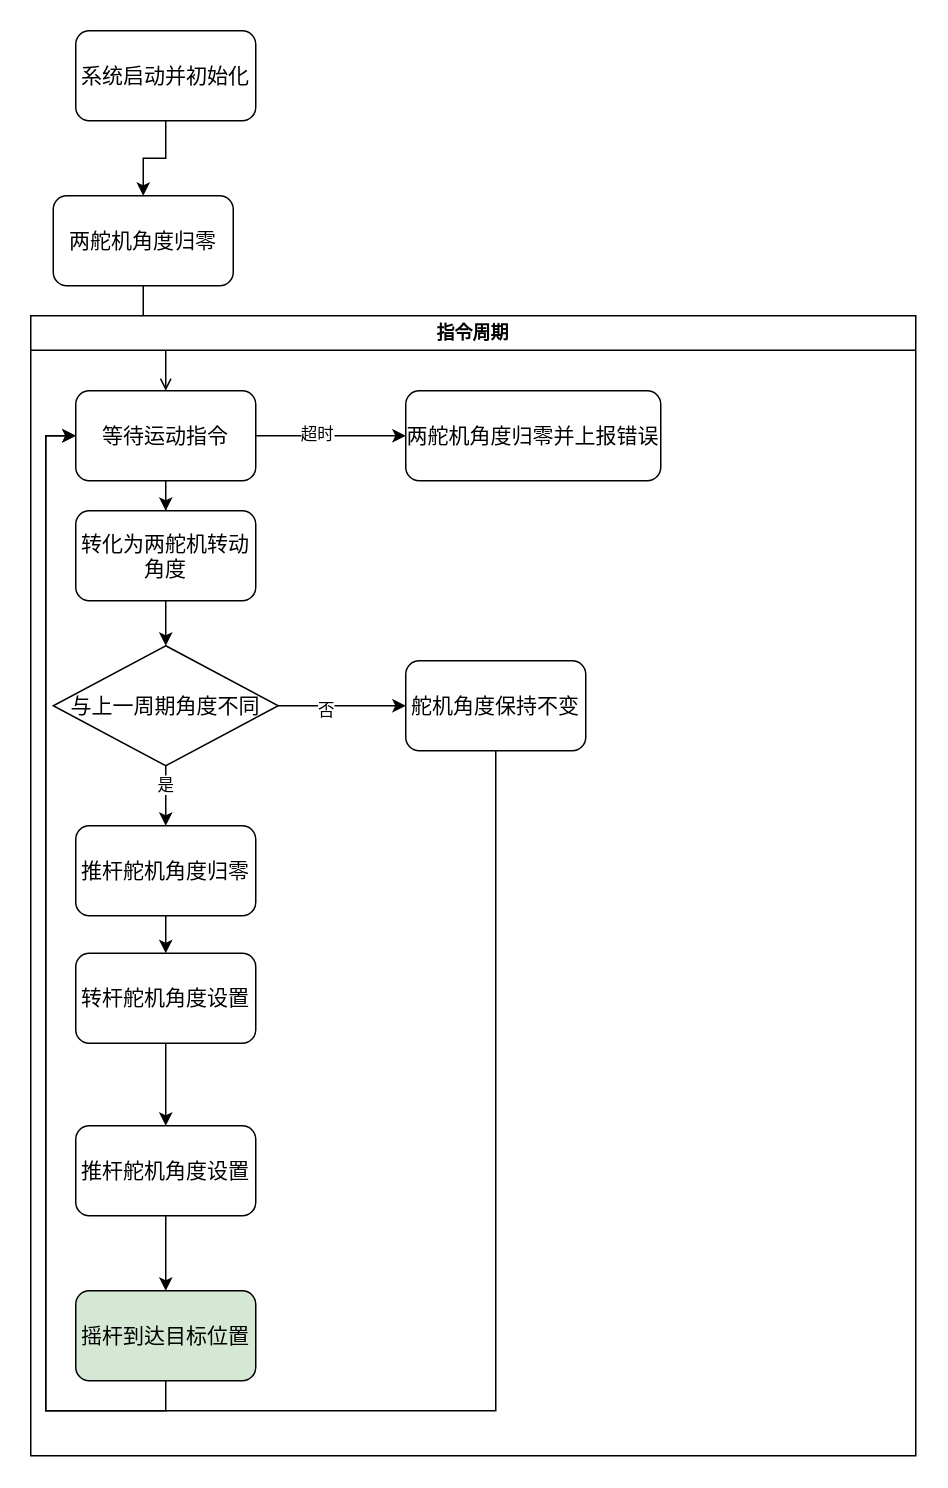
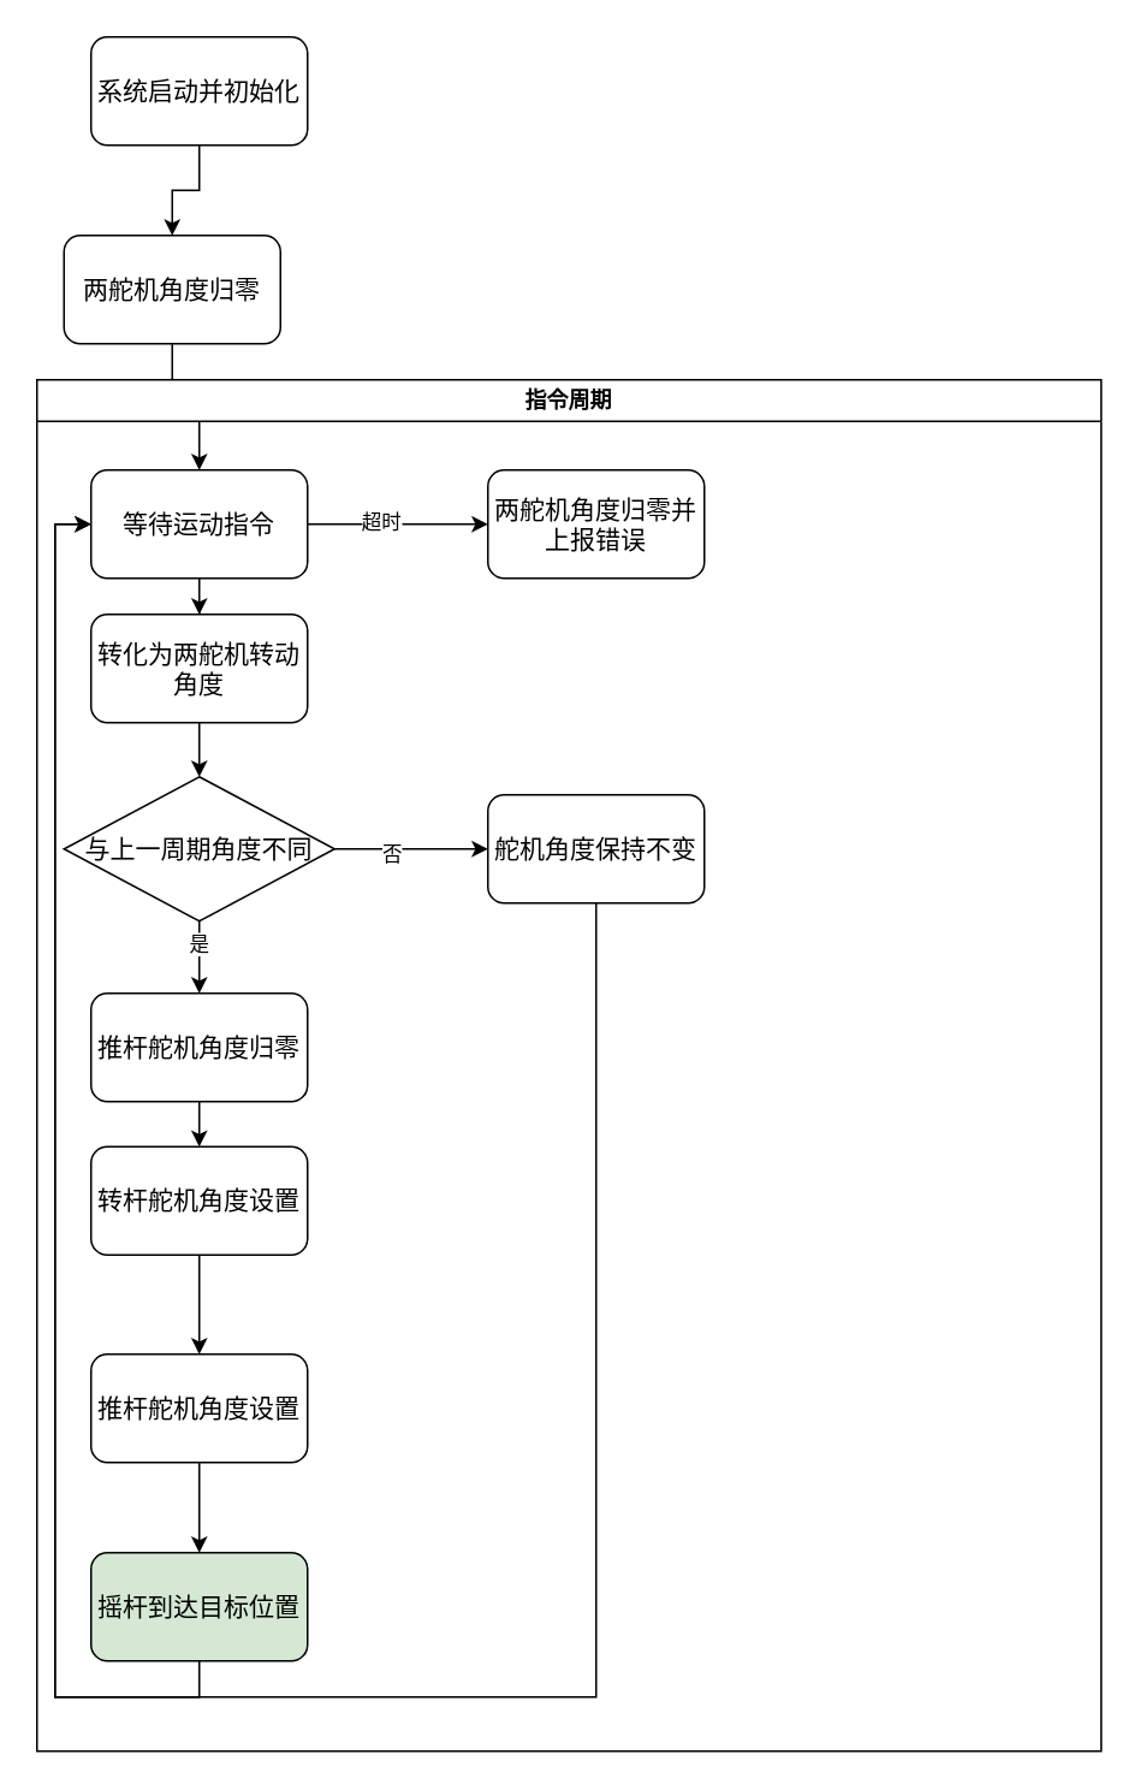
  <mxCell id="0" />
  <mxCell id="1" parent="0" />
  <mxCell id="2" value="" style="edgeStyle=orthogonalEdgeStyle;rounded=0;orthogonalLoop=1;jettySize=auto;html=1;" edge="1" parent="1" source="3" target="5"><mxGeometry relative="1" as="geometry" /></mxCell>
  <mxCell id="3" value="&lt;font style=&quot;font-size: 14px;&quot;&gt;系统启动并初始化&lt;/font&gt;" style="rounded=1;whiteSpace=wrap;html=1;" vertex="1" parent="1"><mxGeometry x="50" y="20" width="120" height="60" as="geometry" /></mxCell>
- <mxCell id="4" value="" style="edgeStyle=orthogonalEdgeStyle;rounded=0;orthogonalLoop=1;jettySize=auto;html=1;endArrow=open;" edge="1" parent="1" source="5" target="9"><mxGeometry relative="1" as="geometry" /></mxCell>
+ <mxCell id="4" value="" style="edgeStyle=orthogonalEdgeStyle;rounded=0;orthogonalLoop=1;jettySize=auto;html=1;" edge="1" parent="1" source="5" target="9"><mxGeometry relative="1" as="geometry" /></mxCell>
  <mxCell id="5" value="&lt;font style=&quot;font-size: 14px;&quot;&gt;两舵机角度归零&lt;/font&gt;" style="rounded=1;whiteSpace=wrap;html=1;" vertex="1" parent="1"><mxGeometry x="35" y="130" width="120" height="60" as="geometry" /></mxCell>
  <mxCell id="6" value="" style="edgeStyle=orthogonalEdgeStyle;rounded=0;orthogonalLoop=1;jettySize=auto;html=1;" edge="1" parent="1" source="9" target="12"><mxGeometry relative="1" as="geometry" /></mxCell>
  <mxCell id="7" style="edgeStyle=orthogonalEdgeStyle;rounded=0;orthogonalLoop=1;jettySize=auto;html=1;" edge="1" parent="1" source="9" target="19"><mxGeometry relative="1" as="geometry" /></mxCell>
  <mxCell id="8" value="超时" style="edgeLabel;html=1;align=center;verticalAlign=middle;resizable=0;points=[];" vertex="1" connectable="0" parent="7"><mxGeometry x="-0.193" y="2" relative="1" as="geometry"><mxPoint as="offset" /></mxGeometry></mxCell>
  <mxCell id="9" value="&lt;font style=&quot;font-size: 14px;&quot;&gt;等待运动指令&lt;/font&gt;" style="rounded=1;whiteSpace=wrap;html=1;" vertex="1" parent="1"><mxGeometry x="50" y="260" width="120" height="60" as="geometry" /></mxCell>
  <mxCell id="10" value="指令周期" style="swimlane;whiteSpace=wrap;html=1;" vertex="1" parent="1"><mxGeometry x="20" y="210" width="590" height="760" as="geometry" /></mxCell>
  <mxCell id="11" value="" style="edgeStyle=orthogonalEdgeStyle;rounded=0;orthogonalLoop=1;jettySize=auto;html=1;" edge="1" parent="10" source="12" target="17"><mxGeometry relative="1" as="geometry" /></mxCell>
  <mxCell id="12" value="&lt;font style=&quot;font-size: 14px;&quot;&gt;转化为两舵机转动角度&lt;/font&gt;" style="rounded=1;whiteSpace=wrap;html=1;" vertex="1" parent="10"><mxGeometry x="30" y="130" width="120" height="60" as="geometry" /></mxCell>
  <mxCell id="13" value="" style="edgeStyle=orthogonalEdgeStyle;rounded=0;orthogonalLoop=1;jettySize=auto;html=1;" edge="1" parent="10" source="17" target="18"><mxGeometry relative="1" as="geometry" /></mxCell>
  <mxCell id="14" value="否" style="edgeLabel;html=1;align=center;verticalAlign=middle;resizable=0;points=[];" vertex="1" connectable="0" parent="13"><mxGeometry x="-0.271" y="-2" relative="1" as="geometry"><mxPoint as="offset" /></mxGeometry></mxCell>
  <mxCell id="15" value="" style="edgeStyle=orthogonalEdgeStyle;rounded=0;orthogonalLoop=1;jettySize=auto;html=1;" edge="1" parent="10" source="17" target="21"><mxGeometry relative="1" as="geometry" /></mxCell>
  <mxCell id="16" value="是" style="edgeLabel;html=1;align=center;verticalAlign=middle;resizable=0;points=[];" vertex="1" connectable="0" parent="15"><mxGeometry x="-0.383" y="-1" relative="1" as="geometry"><mxPoint as="offset" /></mxGeometry></mxCell>
  <mxCell id="17" value="&lt;font style=&quot;font-size: 14px;&quot;&gt;与上一周期&lt;font style=&quot;&quot;&gt;角度&lt;/font&gt;不同&lt;/font&gt;" style="rhombus;whiteSpace=wrap;html=1;" vertex="1" parent="10"><mxGeometry x="15" y="220" width="150" height="80" as="geometry" /></mxCell>
  <mxCell id="18" value="&lt;font style=&quot;font-size: 14px;&quot;&gt;舵机角度保持不变&lt;/font&gt;" style="rounded=1;whiteSpace=wrap;html=1;" vertex="1" parent="10"><mxGeometry x="250" y="230" width="120" height="60" as="geometry" /></mxCell>
- <mxCell id="19" value="&lt;font style=&quot;font-size: 14px;&quot;&gt;两舵机角度归零并上报错误&lt;/font&gt;" style="rounded=1;whiteSpace=wrap;html=1;" vertex="1" parent="10"><mxGeometry x="250" y="50" width="170" height="60" as="geometry" /></mxCell>
+ <mxCell id="19" value="&lt;font style=&quot;font-size: 14px;&quot;&gt;两舵机角度归零并上报错误&lt;/font&gt;" style="rounded=1;whiteSpace=wrap;html=1;" vertex="1" parent="10"><mxGeometry x="250" y="50" width="120" height="60" as="geometry" /></mxCell>
  <mxCell id="20" value="" style="edgeStyle=orthogonalEdgeStyle;rounded=0;orthogonalLoop=1;jettySize=auto;html=1;" edge="1" parent="10" source="21" target="23"><mxGeometry relative="1" as="geometry" /></mxCell>
  <mxCell id="21" value="&lt;span style=&quot;font-size: 14px;&quot;&gt;推杆舵机角度归零&lt;/span&gt;" style="rounded=1;whiteSpace=wrap;html=1;" vertex="1" parent="10"><mxGeometry x="30" y="340" width="120" height="60" as="geometry" /></mxCell>
  <mxCell id="22" value="" style="edgeStyle=orthogonalEdgeStyle;rounded=0;orthogonalLoop=1;jettySize=auto;html=1;" edge="1" parent="10" source="23" target="25"><mxGeometry relative="1" as="geometry" /></mxCell>
  <mxCell id="23" value="&lt;span style=&quot;font-size: 14px;&quot;&gt;转杆舵机角度设置&lt;/span&gt;" style="rounded=1;whiteSpace=wrap;html=1;" vertex="1" parent="10"><mxGeometry x="30" y="425" width="120" height="60" as="geometry" /></mxCell>
  <mxCell id="24" value="" style="edgeStyle=orthogonalEdgeStyle;rounded=0;orthogonalLoop=1;jettySize=auto;html=1;" edge="1" parent="10" source="25" target="26"><mxGeometry relative="1" as="geometry" /></mxCell>
  <mxCell id="25" value="&lt;span style=&quot;font-size: 14px;&quot;&gt;推杆舵机角度设置&lt;/span&gt;" style="rounded=1;whiteSpace=wrap;html=1;" vertex="1" parent="10"><mxGeometry x="30" y="540" width="120" height="60" as="geometry" /></mxCell>
  <mxCell id="26" value="&lt;span style=&quot;font-size: 14px;&quot;&gt;摇杆到达目标位置&lt;/span&gt;" style="rounded=1;whiteSpace=wrap;html=1;fillColor=#d5e8d4;" vertex="1" parent="10"><mxGeometry x="30" y="650" width="120" height="60" as="geometry" /></mxCell>
  <mxCell id="27" style="edgeStyle=orthogonalEdgeStyle;rounded=0;orthogonalLoop=1;jettySize=auto;html=1;entryX=0;entryY=0.5;entryDx=0;entryDy=0;" edge="1" parent="1" source="26" target="9"><mxGeometry relative="1" as="geometry"><Array as="points"><mxPoint x="110" y="940" /><mxPoint x="30" y="940" /><mxPoint x="30" y="290" /></Array></mxGeometry></mxCell>
  <mxCell id="28" style="edgeStyle=orthogonalEdgeStyle;rounded=0;orthogonalLoop=1;jettySize=auto;html=1;entryX=0;entryY=0.5;entryDx=0;entryDy=0;" edge="1" parent="1" source="18" target="9"><mxGeometry relative="1" as="geometry"><Array as="points"><mxPoint x="330" y="940" /><mxPoint x="30" y="940" /><mxPoint x="30" y="290" /></Array></mxGeometry></mxCell>
